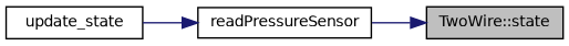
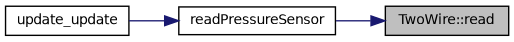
  digraph {
    rankdir=RL
    node [color=black fillcolor=white fontname=Helvetica fontsize=10 shape=record style=filled]
    edge [color=midnightblue dir=back fontname=Helvetica fontsize=10 labelfontname=Helvetica labelfontsize=10 style=solid]
-   n1 [fillcolor=grey75 fontcolor=black height=0.2 label="TwoWire::state" width=0.4]
+   n1 [fillcolor=grey75 fontcolor=black height=0.2 label="TwoWire::read" width=0.4]
    n2 [height=0.2 label=readPressureSensor width=0.4]
-   n3 [height=0.2 label=update_state width=0.4]
+   n3 [height=0.2 label=update_update width=0.4]
    n1 -> n2
    n2 -> n3
  }
